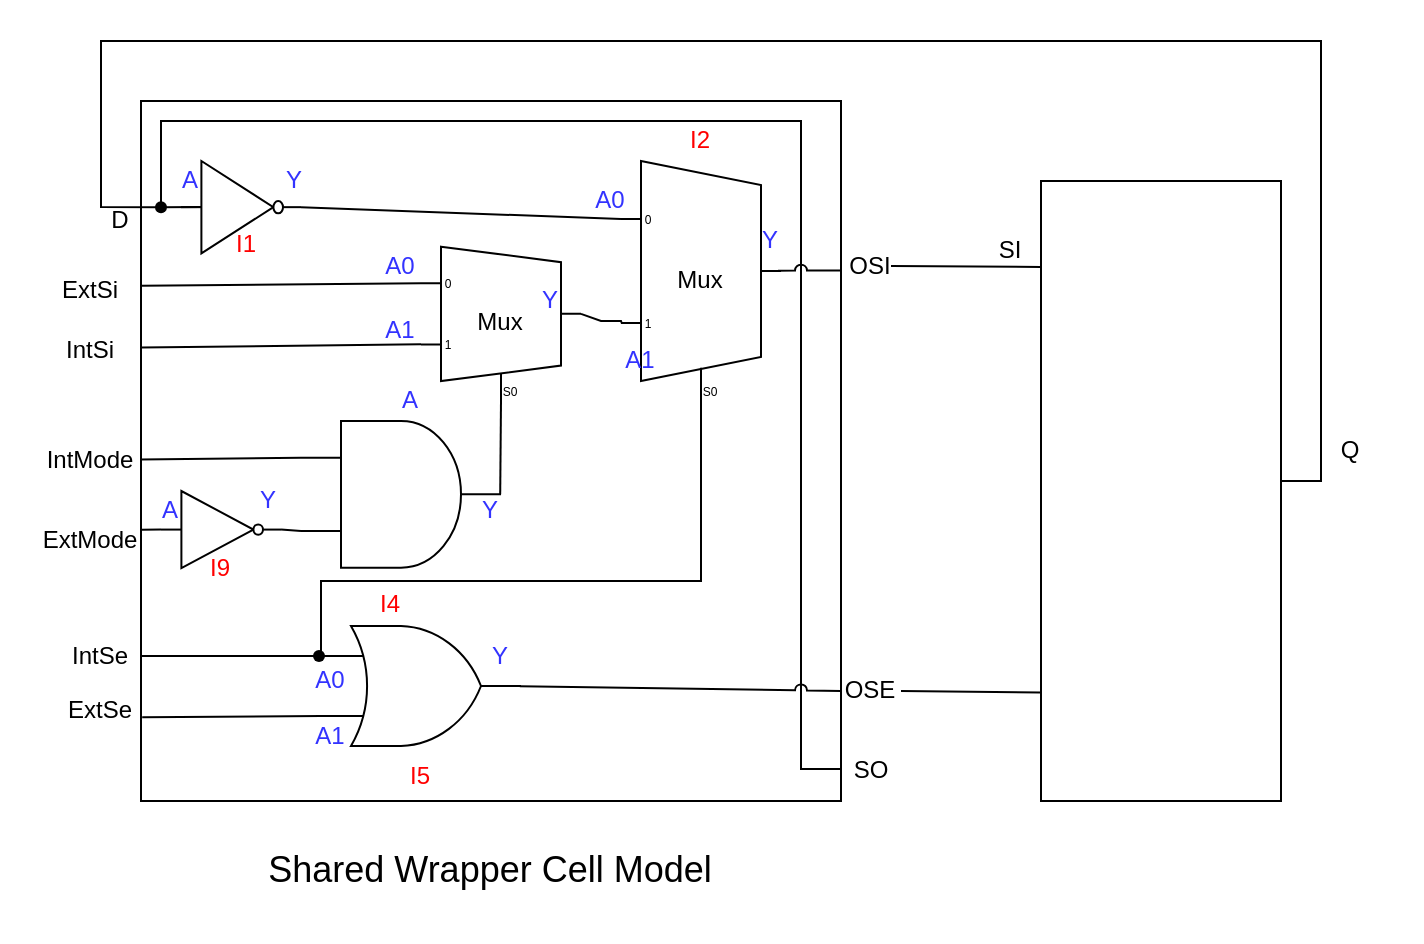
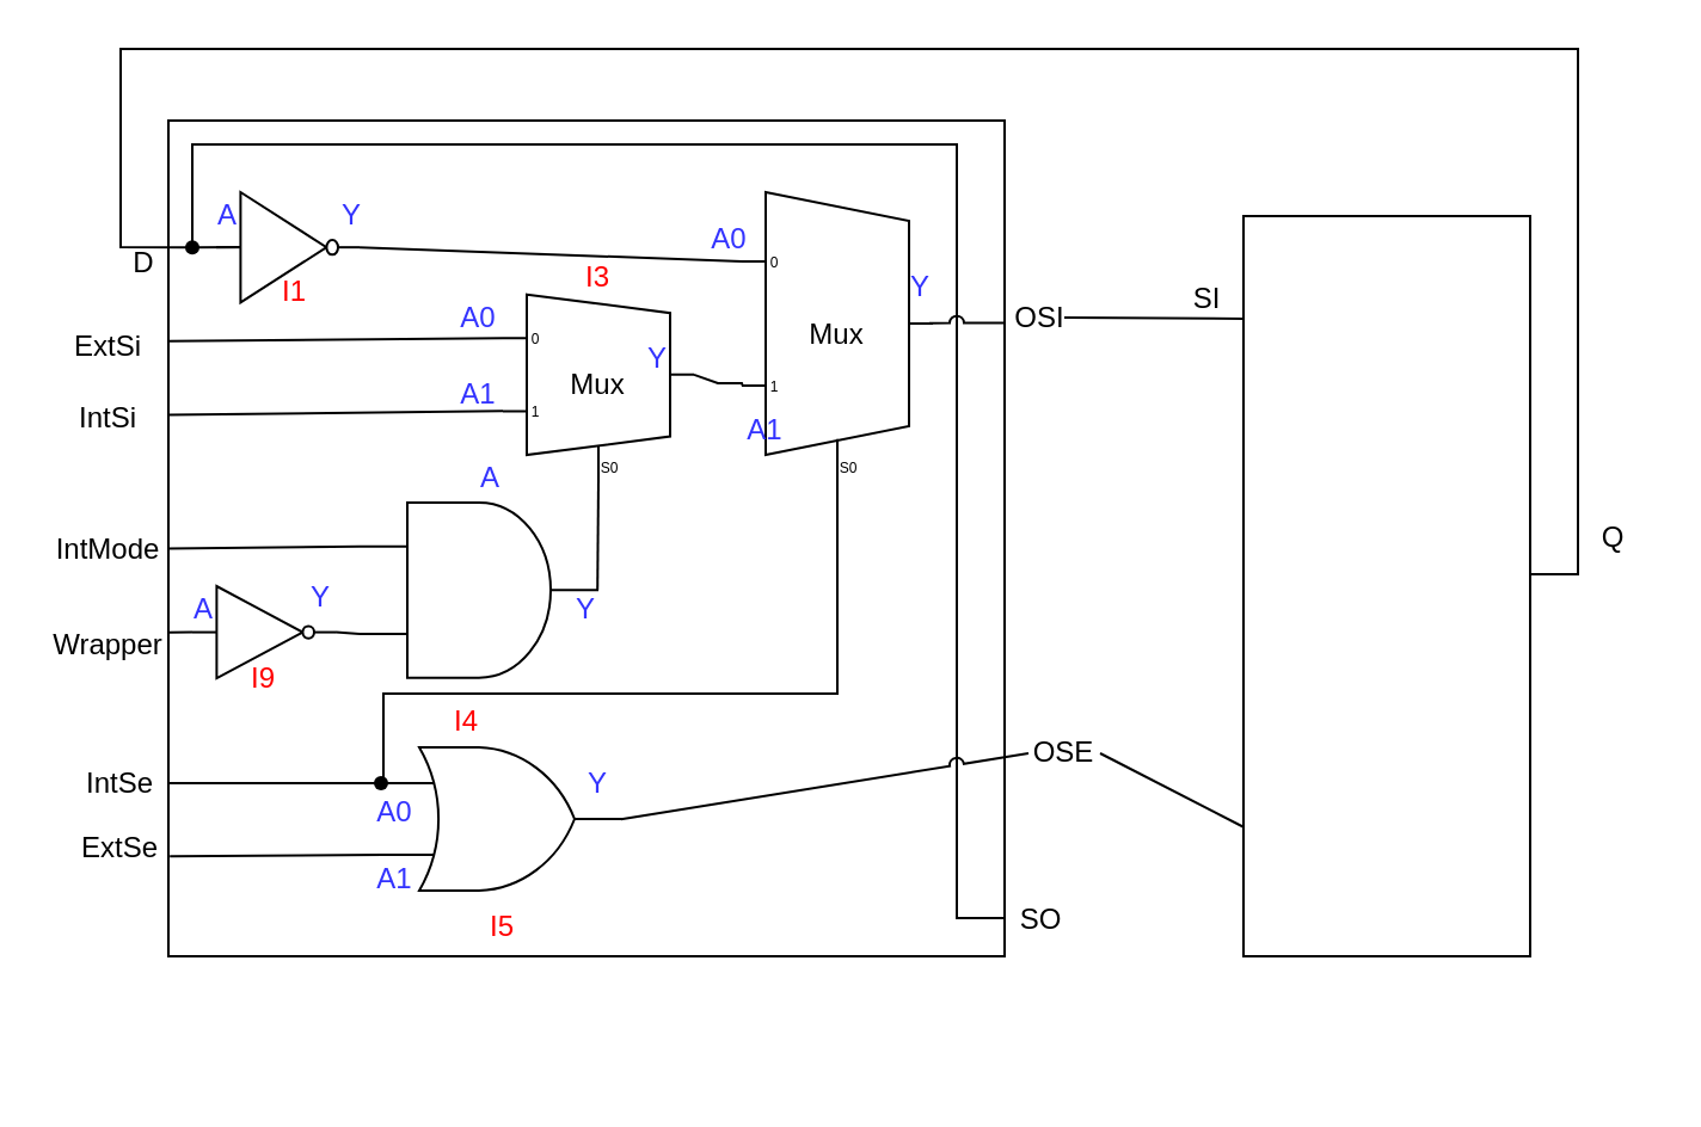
  <mxCell id="0" />
  <mxCell id="1" parent="0" />
  <mxCell id="2" value="" style="rounded=0;whiteSpace=wrap;html=1;" parent="1" vertex="1"><mxGeometry x="70" y="50" width="350" height="350" as="geometry" /></mxCell>
  <mxCell id="3" value="D" style="text;html=1;align=center;verticalAlign=middle;whiteSpace=wrap;rounded=0;" parent="1" vertex="1"><mxGeometry x="50" y="97.5" width="20" height="25" as="geometry" /></mxCell>
  <mxCell id="4" value="IntSe" style="text;html=1;align=center;verticalAlign=middle;whiteSpace=wrap;rounded=0;" parent="1" vertex="1"><mxGeometry x="30" y="312.5" width="40" height="30" as="geometry" /></mxCell>
  <mxCell id="5" value="ExtSe" style="text;html=1;align=center;verticalAlign=middle;whiteSpace=wrap;rounded=0;" parent="1" vertex="1"><mxGeometry x="30" y="340" width="40" height="30" as="geometry" /></mxCell>
  <mxCell id="6" value="IntMode" style="text;html=1;align=center;verticalAlign=middle;whiteSpace=wrap;rounded=0;" parent="1" vertex="1"><mxGeometry x="20" y="215" width="50" height="30" as="geometry" /></mxCell>
- <mxCell id="7" value="ExtMode" style="text;html=1;align=center;verticalAlign=middle;whiteSpace=wrap;rounded=0;" parent="1" vertex="1"><mxGeometry x="20" y="255" width="50" height="30" as="geometry" /></mxCell>
+ <mxCell id="7" value="Wrapper" style="text;html=1;align=center;verticalAlign=middle;whiteSpace=wrap;rounded=0;" parent="1" vertex="1"><mxGeometry x="20" y="255" width="50" height="30" as="geometry" /></mxCell>
  <mxCell id="8" value="IntSi" style="text;html=1;align=center;verticalAlign=middle;whiteSpace=wrap;rounded=0;" parent="1" vertex="1"><mxGeometry x="20" y="160" width="50" height="30" as="geometry" /></mxCell>
  <mxCell id="9" value="ExtSi" style="text;html=1;align=center;verticalAlign=middle;whiteSpace=wrap;rounded=0;" parent="1" vertex="1"><mxGeometry x="20" y="130" width="50" height="30" as="geometry" /></mxCell>
  <mxCell id="10" value="OSI" style="text;html=1;align=center;verticalAlign=middle;whiteSpace=wrap;rounded=0;" parent="1" vertex="1"><mxGeometry x="425" y="117.5" width="20" height="30" as="geometry" /></mxCell>
- <mxCell id="11" value="OSE" style="text;html=1;align=center;verticalAlign=middle;whiteSpace=wrap;rounded=0;" parent="1" vertex="1"><mxGeometry x="420" y="330" width="30" height="30" as="geometry" /></mxCell>
+ <mxCell id="11" value="OSE" style="text;html=1;align=center;verticalAlign=middle;whiteSpace=wrap;rounded=0;" parent="1" vertex="1"><mxGeometry x="430" y="300" width="30" height="30" as="geometry" /></mxCell>
  <mxCell id="12" style="rounded=0;orthogonalLoop=1;jettySize=auto;html=1;entryX=0.005;entryY=0.143;entryDx=0;entryDy=0;entryPerimeter=0;exitX=0;exitY=0.5;exitDx=0;exitDy=0;exitPerimeter=0;strokeColor=none;" parent="1" source="43" target="2" edge="1"><mxGeometry relative="1" as="geometry" /></mxCell>
  <mxCell id="13" value="" style="endArrow=none;html=1;rounded=0;noJump=0;jumpStyle=arc;" parent="1" target="68" edge="1"><mxGeometry width="50" height="50" relative="1" as="geometry"><mxPoint x="420" y="384" as="sourcePoint" /><mxPoint x="190" y="10" as="targetPoint" /><Array as="points"><mxPoint x="400" y="384" /><mxPoint x="400" y="240" /><mxPoint x="400" y="150" /><mxPoint x="400" y="60" /><mxPoint x="280" y="60" /><mxPoint x="120" y="60" /><mxPoint x="80" y="60" /><mxPoint x="80" y="80" /><mxPoint x="80" y="103" /></Array></mxGeometry></mxCell>
  <mxCell id="14" value="" style="endArrow=none;html=1;rounded=0;exitX=1;exitY=0.5;exitDx=0;exitDy=0;exitPerimeter=0;entryX=0;entryY=0.217;entryDx=0;entryDy=3;entryPerimeter=0;" parent="1" source="43" target="17" edge="1"><mxGeometry width="50" height="50" relative="1" as="geometry"><mxPoint x="310" y="190" as="sourcePoint" /><mxPoint x="360" y="140" as="targetPoint" /></mxGeometry></mxCell>
  <mxCell id="15" value="" style="endArrow=none;html=1;rounded=0;exitX=0.996;exitY=0.5;exitDx=0;exitDy=0;exitPerimeter=0;entryX=0.375;entryY=1;entryDx=10;entryDy=0;entryPerimeter=0;" parent="1" source="26" target="22" edge="1"><mxGeometry width="50" height="50" relative="1" as="geometry"><mxPoint x="310" y="290" as="sourcePoint" /><mxPoint x="360" y="240" as="targetPoint" /></mxGeometry></mxCell>
  <mxCell id="16" value="" style="group" parent="1" vertex="1" connectable="0"><mxGeometry x="310" y="60" width="90" height="140" as="geometry" /></mxCell>
  <mxCell id="17" value="Mux" style="shadow=0;dashed=0;align=center;html=1;strokeWidth=1;shape=mxgraph.electrical.abstract.mux2;whiteSpace=wrap;direction=east;flipH=0;flipV=0;" parent="16" vertex="1"><mxGeometry y="20" width="80" height="120" as="geometry" /></mxCell>
- <mxCell id="18" value="&lt;font style=&quot;color: rgb(255, 0, 0);&quot;&gt;I2&lt;/font&gt;" style="text;html=1;align=center;verticalAlign=middle;whiteSpace=wrap;rounded=0;" parent="16" vertex="1"><mxGeometry x="25" width="30" height="20" as="geometry" /></mxCell>
  <mxCell id="19" value="&lt;font style=&quot;color: rgb(51, 51, 255);&quot;&gt;Y&lt;/font&gt;" style="text;html=1;align=center;verticalAlign=middle;whiteSpace=wrap;rounded=0;" parent="16" vertex="1"><mxGeometry x="60" y="50" width="30" height="20" as="geometry" /></mxCell>
  <mxCell id="20" value="&lt;font style=&quot;color: rgb(51, 51, 255);&quot;&gt;A1&lt;/font&gt;" style="text;html=1;align=center;verticalAlign=middle;whiteSpace=wrap;rounded=0;" parent="16" vertex="1"><mxGeometry x="-5" y="110" width="30" height="20" as="geometry" /></mxCell>
  <mxCell id="21" value="" style="group" parent="1" vertex="1" connectable="0"><mxGeometry x="210" y="110" width="80" height="90" as="geometry" /></mxCell>
  <mxCell id="22" value="Mux" style="shadow=0;dashed=0;align=center;html=1;strokeWidth=1;shape=mxgraph.electrical.abstract.mux2;whiteSpace=wrap;" parent="21" vertex="1"><mxGeometry y="12.857" width="80" height="77.143" as="geometry" /></mxCell>
+ <mxCell id="23" value="&lt;font style=&quot;color: rgb(255, 0, 0);&quot;&gt;I3&lt;/font&gt;" style="text;html=1;align=center;verticalAlign=middle;whiteSpace=wrap;rounded=0;" parent="21" vertex="1"><mxGeometry x="25" width="30" height="12.857" as="geometry" /></mxCell>
  <mxCell id="24" value="&lt;font style=&quot;color: rgb(51, 51, 255);&quot;&gt;Y&lt;/font&gt;" style="text;html=1;align=center;verticalAlign=middle;whiteSpace=wrap;rounded=0;" parent="21" vertex="1"><mxGeometry x="50" y="30" width="30" height="20" as="geometry" /></mxCell>
  <mxCell id="25" value="" style="group" parent="1" vertex="1" connectable="0"><mxGeometry x="150" y="210" width="100" height="110" as="geometry" /></mxCell>
  <mxCell id="26" value="" style="verticalLabelPosition=bottom;shadow=0;dashed=0;align=center;html=1;verticalAlign=top;shape=mxgraph.electrical.logic_gates.logic_gate;operation=and;" parent="25" vertex="1"><mxGeometry width="100" height="73.333" as="geometry" /></mxCell>
  <mxCell id="27" value="&lt;font style=&quot;color: rgb(255, 0, 0);&quot;&gt;I4&lt;/font&gt;" style="text;html=1;align=center;verticalAlign=middle;whiteSpace=wrap;rounded=0;" parent="25" vertex="1"><mxGeometry x="30" y="79.444" width="30" height="24.444" as="geometry" /></mxCell>
  <mxCell id="28" value="" style="group" parent="1" vertex="1" connectable="0"><mxGeometry x="80" y="245" width="69" height="50" as="geometry" /></mxCell>
  <mxCell id="29" value="" style="verticalLabelPosition=bottom;shadow=0;dashed=0;align=center;html=1;verticalAlign=top;shape=mxgraph.electrical.logic_gates.inverter_2" parent="28" vertex="1"><mxGeometry width="60" height="38.571" as="geometry" /></mxCell>
  <mxCell id="30" value="&lt;font style=&quot;color: rgb(255, 0, 0);&quot;&gt;I9&lt;/font&gt;" style="text;html=1;align=center;verticalAlign=middle;whiteSpace=wrap;rounded=0;" parent="28" vertex="1"><mxGeometry x="21" y="32.143" width="18" height="12.857" as="geometry" /></mxCell>
  <mxCell id="31" value="" style="endArrow=none;html=1;rounded=0;exitX=0;exitY=0.25;exitDx=0;exitDy=0;exitPerimeter=0;edgeStyle=elbowEdgeStyle;elbow=vertical;" parent="28" source="35" edge="1"><mxGeometry width="50" height="50" relative="1" as="geometry"><mxPoint x="70" y="85" as="sourcePoint" /><mxPoint x="270" y="-45" as="targetPoint" /><Array as="points"><mxPoint x="180" y="45" /></Array></mxGeometry></mxCell>
  <mxCell id="32" value="&lt;font style=&quot;color: rgb(51, 51, 255);&quot;&gt;Y&lt;/font&gt;" style="text;html=1;align=center;verticalAlign=middle;whiteSpace=wrap;rounded=0;" parent="28" vertex="1"><mxGeometry x="39" y="-5" width="30" height="20" as="geometry" /></mxCell>
  <mxCell id="33" value="" style="endArrow=none;html=1;rounded=0;exitX=1;exitY=0.5;exitDx=0;exitDy=0;exitPerimeter=0;entryX=0;entryY=0.75;entryDx=0;entryDy=0;entryPerimeter=0;" parent="1" source="29" target="26" edge="1"><mxGeometry width="50" height="50" relative="1" as="geometry"><mxPoint x="360" y="320" as="sourcePoint" /><mxPoint x="410" y="270" as="targetPoint" /></mxGeometry></mxCell>
  <mxCell id="34" value="" style="group" parent="1" vertex="1" connectable="0"><mxGeometry x="160" y="312.5" width="100" height="85" as="geometry" /></mxCell>
  <mxCell id="35" value="" style="verticalLabelPosition=bottom;shadow=0;dashed=0;align=center;html=1;verticalAlign=top;shape=mxgraph.electrical.logic_gates.logic_gate;operation=or;" parent="34" vertex="1"><mxGeometry width="100" height="60" as="geometry" /></mxCell>
  <mxCell id="36" value="&lt;font style=&quot;color: rgb(255, 0, 0);&quot;&gt;I5&lt;/font&gt;" style="text;html=1;align=center;verticalAlign=middle;whiteSpace=wrap;rounded=0;" parent="34" vertex="1"><mxGeometry x="35" y="65" width="30" height="20" as="geometry" /></mxCell>
  <mxCell id="37" value="&lt;font style=&quot;color: rgb(51, 51, 255);&quot;&gt;A1&lt;/font&gt;" style="text;html=1;align=center;verticalAlign=middle;whiteSpace=wrap;rounded=0;" parent="34" vertex="1"><mxGeometry x="-10" y="45" width="30" height="20" as="geometry" /></mxCell>
  <mxCell id="38" value="" style="endArrow=none;html=1;rounded=0;exitX=1.001;exitY=0.311;exitDx=0;exitDy=0;exitPerimeter=0;entryX=0;entryY=0.5;entryDx=0;entryDy=0;entryPerimeter=0;" parent="1" source="7" target="29" edge="1"><mxGeometry width="50" height="50" relative="1" as="geometry"><mxPoint x="80" y="300" as="sourcePoint" /><mxPoint x="130" y="250" as="targetPoint" /></mxGeometry></mxCell>
  <mxCell id="39" value="" style="endArrow=none;html=1;rounded=0;entryX=0;entryY=0.25;entryDx=0;entryDy=0;entryPerimeter=0;exitX=0.991;exitY=0.475;exitDx=0;exitDy=0;exitPerimeter=0;" parent="1" source="6" target="26" edge="1"><mxGeometry width="50" height="50" relative="1" as="geometry"><mxPoint x="70" y="300" as="sourcePoint" /><mxPoint x="120" y="250" as="targetPoint" /></mxGeometry></mxCell>
  <mxCell id="40" value="" style="endArrow=none;html=1;rounded=0;entryX=0;entryY=0.198;entryDx=0;entryDy=3;entryPerimeter=0;exitX=0;exitY=0.264;exitDx=0;exitDy=0;exitPerimeter=0;" parent="1" source="2" target="22" edge="1"><mxGeometry width="50" height="50" relative="1" as="geometry"><mxPoint x="160" y="170" as="sourcePoint" /><mxPoint x="210" y="120" as="targetPoint" /></mxGeometry></mxCell>
  <mxCell id="41" value="" style="endArrow=none;html=1;rounded=0;entryX=0;entryY=0.594;entryDx=0;entryDy=3;entryPerimeter=0;exitX=0;exitY=0.352;exitDx=0;exitDy=0;exitPerimeter=0;" parent="1" source="2" target="22" edge="1"><mxGeometry width="50" height="50" relative="1" as="geometry"><mxPoint x="160" y="170" as="sourcePoint" /><mxPoint x="210" y="120" as="targetPoint" /></mxGeometry></mxCell>
  <mxCell id="42" value="" style="group" parent="1" vertex="1" connectable="0"><mxGeometry x="90" y="80" width="72" height="50" as="geometry" /></mxCell>
  <mxCell id="43" value="" style="verticalLabelPosition=bottom;shadow=0;dashed=0;align=center;html=1;verticalAlign=top;shape=mxgraph.electrical.logic_gates.inverter_2" parent="42" vertex="1"><mxGeometry width="60" height="46.154" as="geometry" /></mxCell>
  <mxCell id="44" value="&lt;font style=&quot;color: rgb(255, 0, 0);&quot;&gt;I1&lt;/font&gt;" style="text;html=1;align=center;verticalAlign=middle;whiteSpace=wrap;rounded=0;" parent="42" vertex="1"><mxGeometry x="24" y="34.615" width="18" height="15.385" as="geometry" /></mxCell>
  <mxCell id="45" value="&lt;font style=&quot;color: rgb(51, 51, 255);&quot;&gt;A&lt;/font&gt;" style="text;html=1;align=center;verticalAlign=middle;whiteSpace=wrap;rounded=0;" parent="42" vertex="1"><mxGeometry x="-10" width="30" height="20" as="geometry" /></mxCell>
  <mxCell id="46" value="&lt;font style=&quot;color: rgb(51, 51, 255);&quot;&gt;Y&lt;/font&gt;" style="text;html=1;align=center;verticalAlign=middle;whiteSpace=wrap;rounded=0;" parent="42" vertex="1"><mxGeometry x="42" width="30" height="20" as="geometry" /></mxCell>
  <mxCell id="47" value="" style="endArrow=none;html=1;rounded=0;entryX=0;entryY=0.25;entryDx=0;entryDy=0;entryPerimeter=0;exitDx=0;exitDy=0;" parent="1" source="70" target="35" edge="1"><mxGeometry width="50" height="50" relative="1" as="geometry"><mxPoint x="120" y="350" as="sourcePoint" /><mxPoint x="170" y="300" as="targetPoint" /></mxGeometry></mxCell>
  <mxCell id="48" value="" style="endArrow=none;html=1;rounded=0;entryX=0;entryY=0.75;entryDx=0;entryDy=0;entryPerimeter=0;exitX=1.015;exitY=0.605;exitDx=0;exitDy=0;exitPerimeter=0;" parent="1" source="5" target="35" edge="1"><mxGeometry width="50" height="50" relative="1" as="geometry"><mxPoint x="120" y="370" as="sourcePoint" /><mxPoint x="170" y="320" as="targetPoint" /></mxGeometry></mxCell>
  <mxCell id="49" value="" style="endArrow=none;html=1;rounded=0;entryX=0.375;entryY=1;entryDx=10;entryDy=0;entryPerimeter=0;edgeStyle=elbowEdgeStyle;elbow=vertical;" parent="1" source="2" target="17" edge="1"><mxGeometry width="50" height="50" relative="1" as="geometry"><mxPoint x="270" y="300" as="sourcePoint" /><mxPoint x="320" y="250" as="targetPoint" /><Array as="points"><mxPoint x="210" y="290" /></Array></mxGeometry></mxCell>
  <mxCell id="50" value="" style="endArrow=none;html=1;rounded=0;entryX=0.981;entryY=0.457;entryDx=0;entryDy=0;entryPerimeter=0;exitX=1;exitY=0.242;exitDx=0;exitDy=0;exitPerimeter=0;jumpStyle=arc;" parent="1" source="2" target="17" edge="1"><mxGeometry width="50" height="50" relative="1" as="geometry"><mxPoint x="290" y="290" as="sourcePoint" /><mxPoint x="340" y="240" as="targetPoint" /></mxGeometry></mxCell>
  <mxCell id="51" value="" style="endArrow=none;html=1;rounded=0;exitX=0.994;exitY=0.502;exitDx=0;exitDy=0;exitPerimeter=0;entryX=0;entryY=0.5;entryDx=0;entryDy=0;noJump=0;jumpStyle=arc;" parent="1" source="35" target="11" edge="1"><mxGeometry width="50" height="50" relative="1" as="geometry"><mxPoint x="320" y="350" as="sourcePoint" /><mxPoint x="370" y="300" as="targetPoint" /></mxGeometry></mxCell>
  <mxCell id="52" value="&lt;font style=&quot;color: rgb(51, 51, 255);&quot;&gt;A0&lt;/font&gt;" style="text;html=1;align=center;verticalAlign=middle;whiteSpace=wrap;rounded=0;" parent="1" vertex="1"><mxGeometry x="290" y="90" width="30" height="20" as="geometry" /></mxCell>
  <mxCell id="53" value="&lt;font style=&quot;color: rgb(51, 51, 255);&quot;&gt;A0&lt;/font&gt;" style="text;html=1;align=center;verticalAlign=middle;whiteSpace=wrap;rounded=0;" parent="1" vertex="1"><mxGeometry x="185" y="122.5" width="30" height="20" as="geometry" /></mxCell>
  <mxCell id="54" value="&lt;font style=&quot;color: rgb(51, 51, 255);&quot;&gt;A1&lt;/font&gt;" style="text;html=1;align=center;verticalAlign=middle;whiteSpace=wrap;rounded=0;" parent="1" vertex="1"><mxGeometry x="185" y="155" width="30" height="20" as="geometry" /></mxCell>
  <mxCell id="55" value="&lt;font style=&quot;color: rgb(51, 51, 255);&quot;&gt;Y&lt;/font&gt;" style="text;html=1;align=center;verticalAlign=middle;whiteSpace=wrap;rounded=0;" parent="1" vertex="1"><mxGeometry x="230" y="245" width="30" height="20" as="geometry" /></mxCell>
  <mxCell id="56" value="&lt;font style=&quot;color: rgb(51, 51, 255);&quot;&gt;Y&lt;/font&gt;" style="text;html=1;align=center;verticalAlign=middle;whiteSpace=wrap;rounded=0;" parent="1" vertex="1"><mxGeometry x="235" y="317.5" width="30" height="20" as="geometry" /></mxCell>
  <mxCell id="57" value="&lt;font style=&quot;color: rgb(51, 51, 255);&quot;&gt;A&lt;/font&gt;" style="text;html=1;align=center;verticalAlign=middle;whiteSpace=wrap;rounded=0;" parent="1" vertex="1"><mxGeometry x="190" y="190" width="30" height="20" as="geometry" /></mxCell>
  <mxCell id="58" value="&lt;font style=&quot;color: rgb(51, 51, 255);&quot;&gt;A&lt;/font&gt;" style="text;html=1;align=center;verticalAlign=middle;whiteSpace=wrap;rounded=0;" parent="1" vertex="1"><mxGeometry x="70" y="245" width="30" height="20" as="geometry" /></mxCell>
  <mxCell id="59" value="&lt;font style=&quot;color: rgb(51, 51, 255);&quot;&gt;A0&lt;/font&gt;" style="text;html=1;align=center;verticalAlign=middle;whiteSpace=wrap;rounded=0;" parent="1" vertex="1"><mxGeometry x="150" y="330" width="30" height="20" as="geometry" /></mxCell>
- <mxCell id="60" value="&lt;font style=&quot;font-size: 18px;&quot;&gt;Shared Wrapper Cell Model&lt;/font&gt;" style="text;html=1;align=center;verticalAlign=middle;whiteSpace=wrap;rounded=0;" parent="1" vertex="1"><mxGeometry x="125" y="420" width="240" height="30" as="geometry" /></mxCell>
  <mxCell id="61" value="" style="rounded=0;whiteSpace=wrap;html=1;" parent="1" vertex="1"><mxGeometry x="520" y="90" width="120" height="310" as="geometry" /></mxCell>
  <mxCell id="62" value="" style="endArrow=none;html=1;rounded=0;exitX=1;exitY=0.5;exitDx=0;exitDy=0;" parent="1" source="10" edge="1"><mxGeometry width="50" height="50" relative="1" as="geometry"><mxPoint x="330" y="310" as="sourcePoint" /><mxPoint x="520" y="133" as="targetPoint" /></mxGeometry></mxCell>
  <mxCell id="63" value="" style="endArrow=none;html=1;rounded=0;exitX=1;exitY=0.5;exitDx=0;exitDy=0;entryX=-0.002;entryY=0.825;entryDx=0;entryDy=0;entryPerimeter=0;" parent="1" source="11" target="61" edge="1"><mxGeometry width="50" height="50" relative="1" as="geometry"><mxPoint x="360" y="310" as="sourcePoint" /><mxPoint x="410" y="260" as="targetPoint" /></mxGeometry></mxCell>
  <mxCell id="64" value="SI" style="text;html=1;align=center;verticalAlign=middle;whiteSpace=wrap;rounded=0;" parent="1" vertex="1"><mxGeometry x="480" y="110" width="50" height="30" as="geometry" /></mxCell>
  <mxCell id="65" value="Q" style="text;html=1;align=center;verticalAlign=middle;whiteSpace=wrap;rounded=0;" parent="1" vertex="1"><mxGeometry x="660" y="210" width="30" height="30" as="geometry" /></mxCell>
  <mxCell id="66" value="" style="endArrow=none;html=1;rounded=0;entryX=0.17;entryY=0.498;entryDx=0;entryDy=0;entryPerimeter=0;" parent="1" source="68" target="43" edge="1"><mxGeometry width="50" height="50" relative="1" as="geometry"><mxPoint x="190" y="160" as="sourcePoint" /><mxPoint x="90" y="103" as="targetPoint" /></mxGeometry></mxCell>
  <mxCell id="67" value="" style="endArrow=none;html=1;rounded=0;entryX=1;entryY=0.484;entryDx=0;entryDy=0;entryPerimeter=0;" parent="1" source="68" target="61" edge="1"><mxGeometry width="50" height="50" relative="1" as="geometry"><mxPoint x="60" y="160" as="sourcePoint" /><mxPoint x="110" y="110" as="targetPoint" /><Array as="points"><mxPoint x="50" y="103" /><mxPoint x="50" y="60" /><mxPoint x="50" y="20" /><mxPoint x="90" y="20" /><mxPoint x="140" y="20" /><mxPoint x="220" y="20" /><mxPoint x="370" y="20" /><mxPoint x="660" y="20" /><mxPoint x="660" y="110" /><mxPoint x="660" y="240" /></Array></mxGeometry></mxCell>
  <mxCell id="68" value="" style="shape=waypoint;sketch=0;fillStyle=solid;size=6;pointerEvents=1;points=[];fillColor=none;resizable=0;rotatable=0;perimeter=centerPerimeter;snapToPoint=1;" parent="1" vertex="1"><mxGeometry x="70" y="93.08" width="20" height="20" as="geometry" /></mxCell>
  <mxCell id="69" value="" style="endArrow=none;html=1;rounded=0;entryDx=0;entryDy=0;entryPerimeter=0;exitX=1;exitY=0.5;exitDx=0;exitDy=0;" parent="1" source="4" target="70" edge="1"><mxGeometry width="50" height="50" relative="1" as="geometry"><mxPoint x="70" y="328" as="sourcePoint" /><mxPoint x="160" y="328" as="targetPoint" /></mxGeometry></mxCell>
  <mxCell id="70" value="" style="shape=waypoint;sketch=0;fillStyle=solid;size=6;pointerEvents=1;points=[];fillColor=none;resizable=0;rotatable=0;perimeter=centerPerimeter;snapToPoint=1;" parent="1" vertex="1"><mxGeometry x="149" y="317.5" width="20" height="20" as="geometry" /></mxCell>
  <mxCell id="71" value="" style="endArrow=none;html=1;rounded=0;exitX=1;exitY=0.5;exitDx=0;exitDy=-5;exitPerimeter=0;entryX=0.005;entryY=0.676;entryDx=0;entryDy=0;entryPerimeter=0;" parent="1" source="22" target="17" edge="1"><mxGeometry width="50" height="50" relative="1" as="geometry"><mxPoint x="340" y="200" as="sourcePoint" /><mxPoint x="390" y="150" as="targetPoint" /><Array as="points"><mxPoint x="300" y="160" /><mxPoint x="310" y="160" /></Array></mxGeometry></mxCell>
  <mxCell id="72" value="SO" style="text;html=1;align=center;verticalAlign=middle;whiteSpace=wrap;rounded=0;" parent="1" vertex="1"><mxGeometry x="422.5" y="370" width="25" height="30" as="geometry" /></mxCell>
